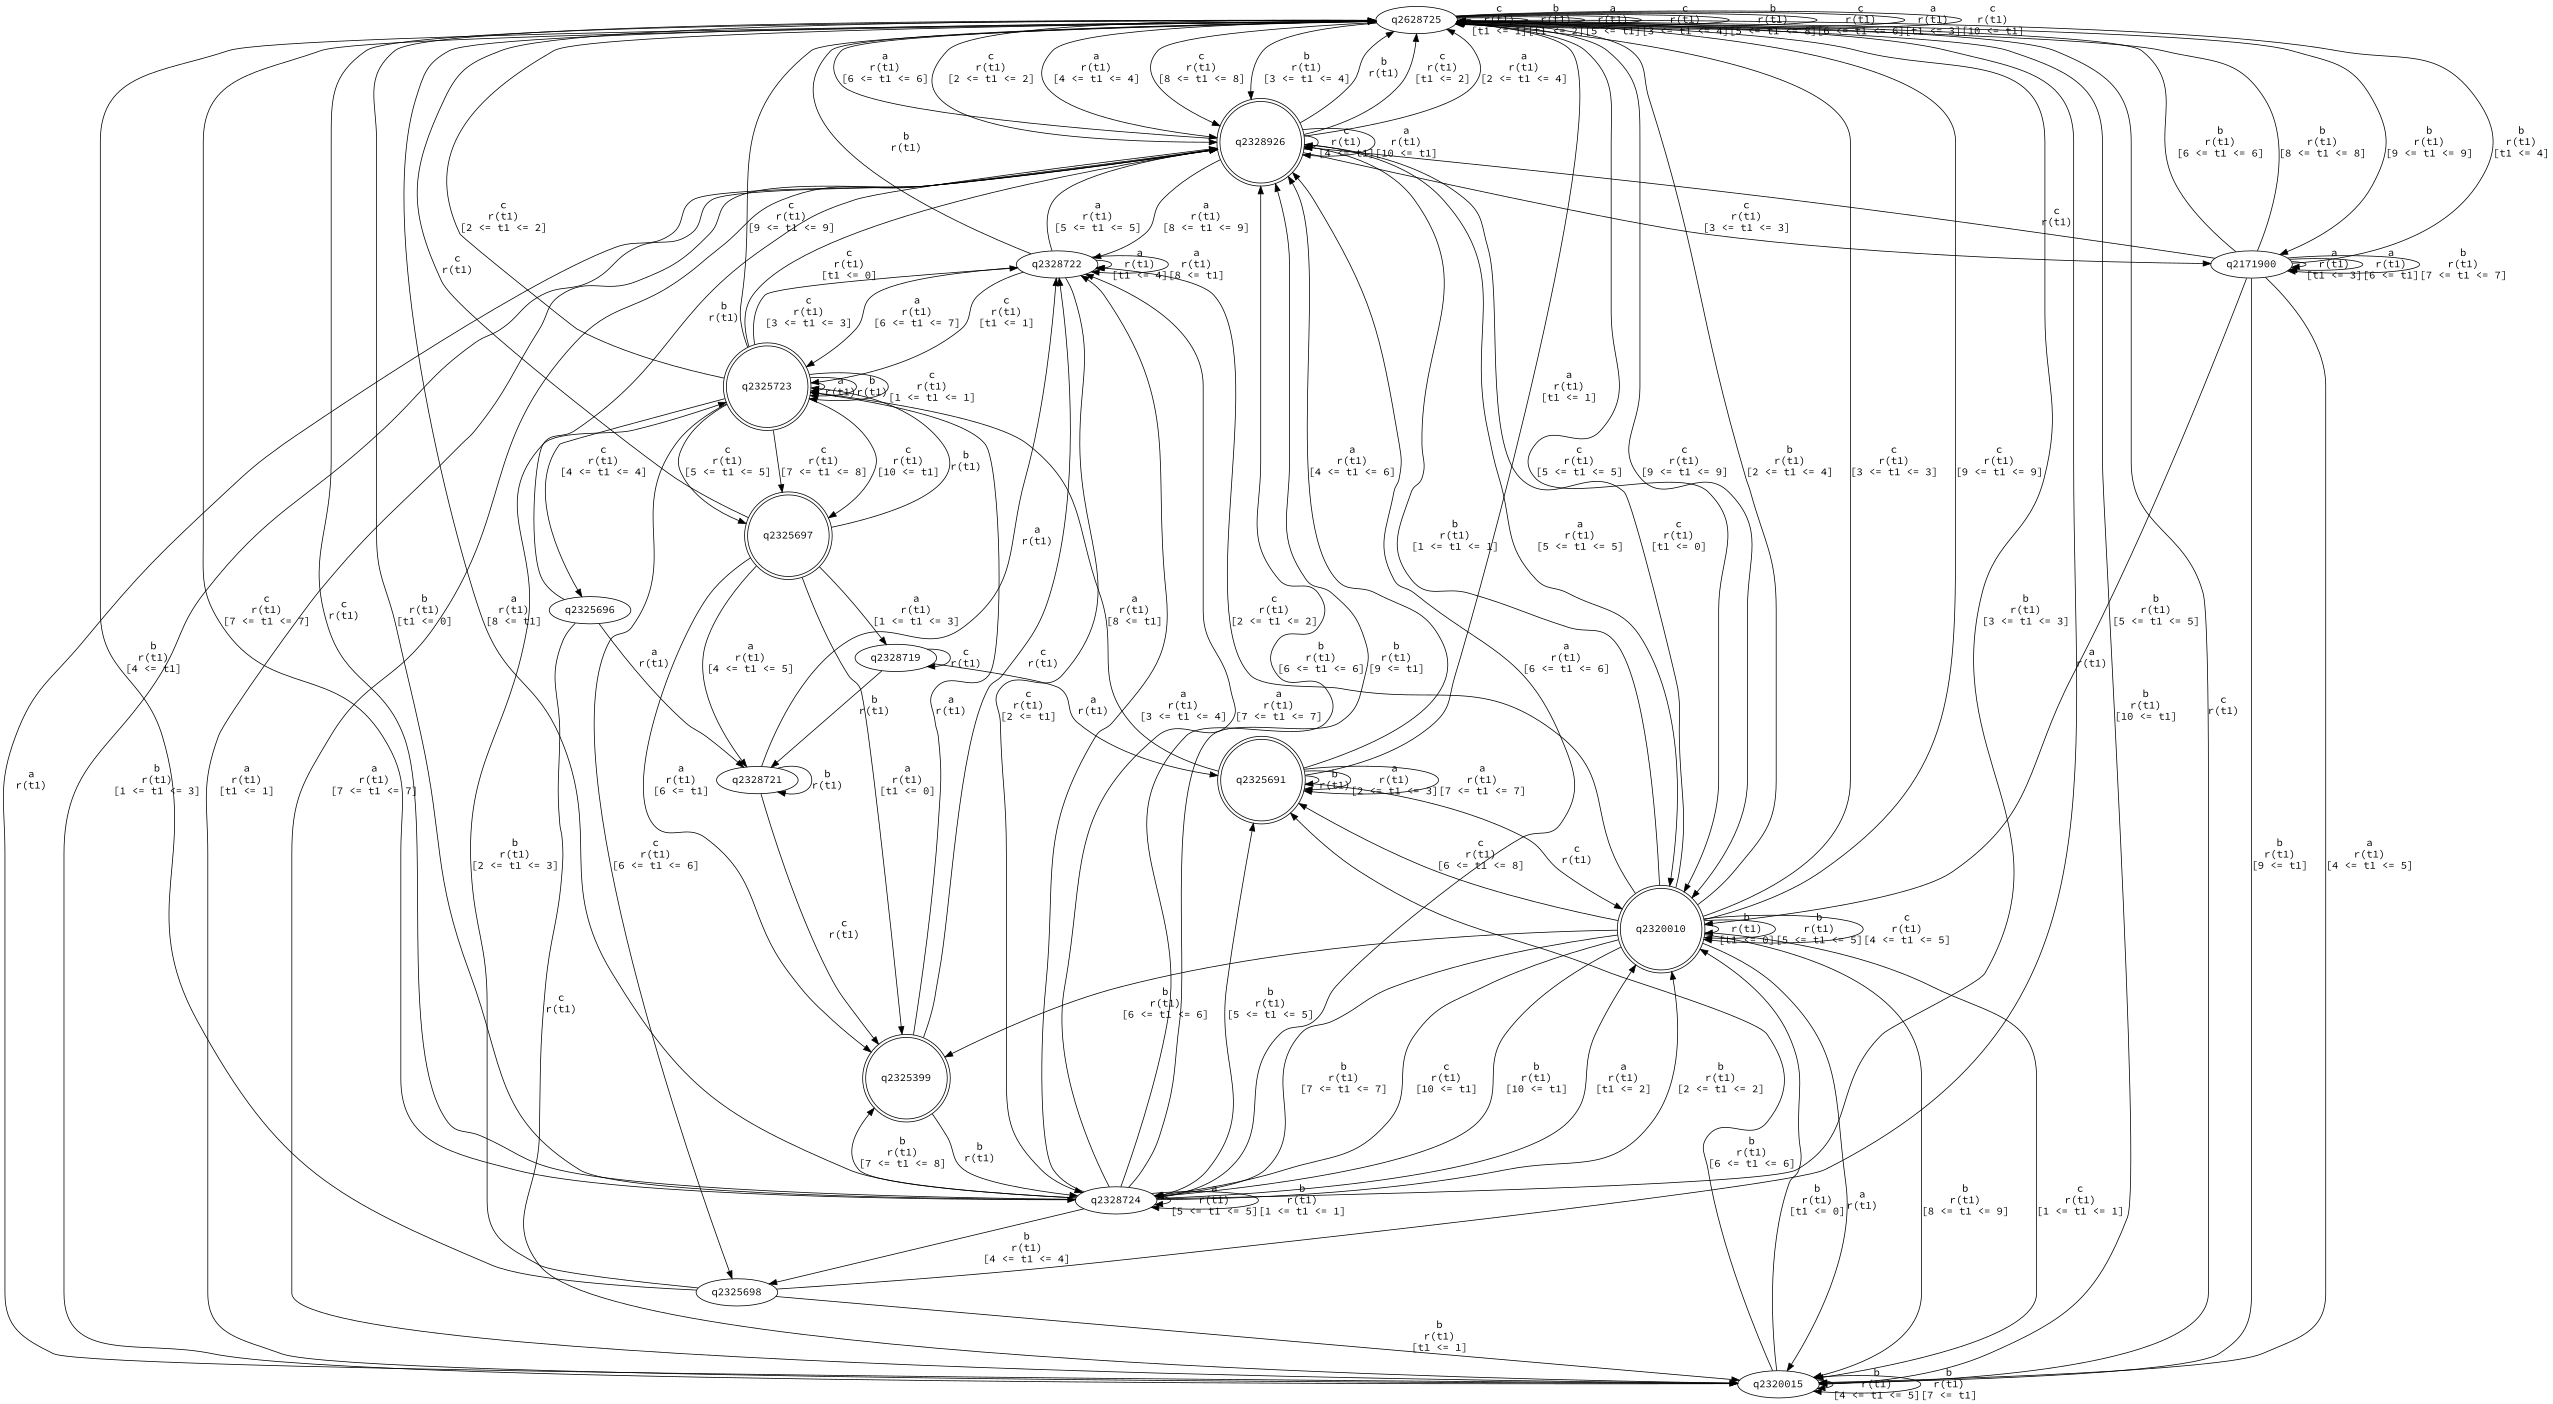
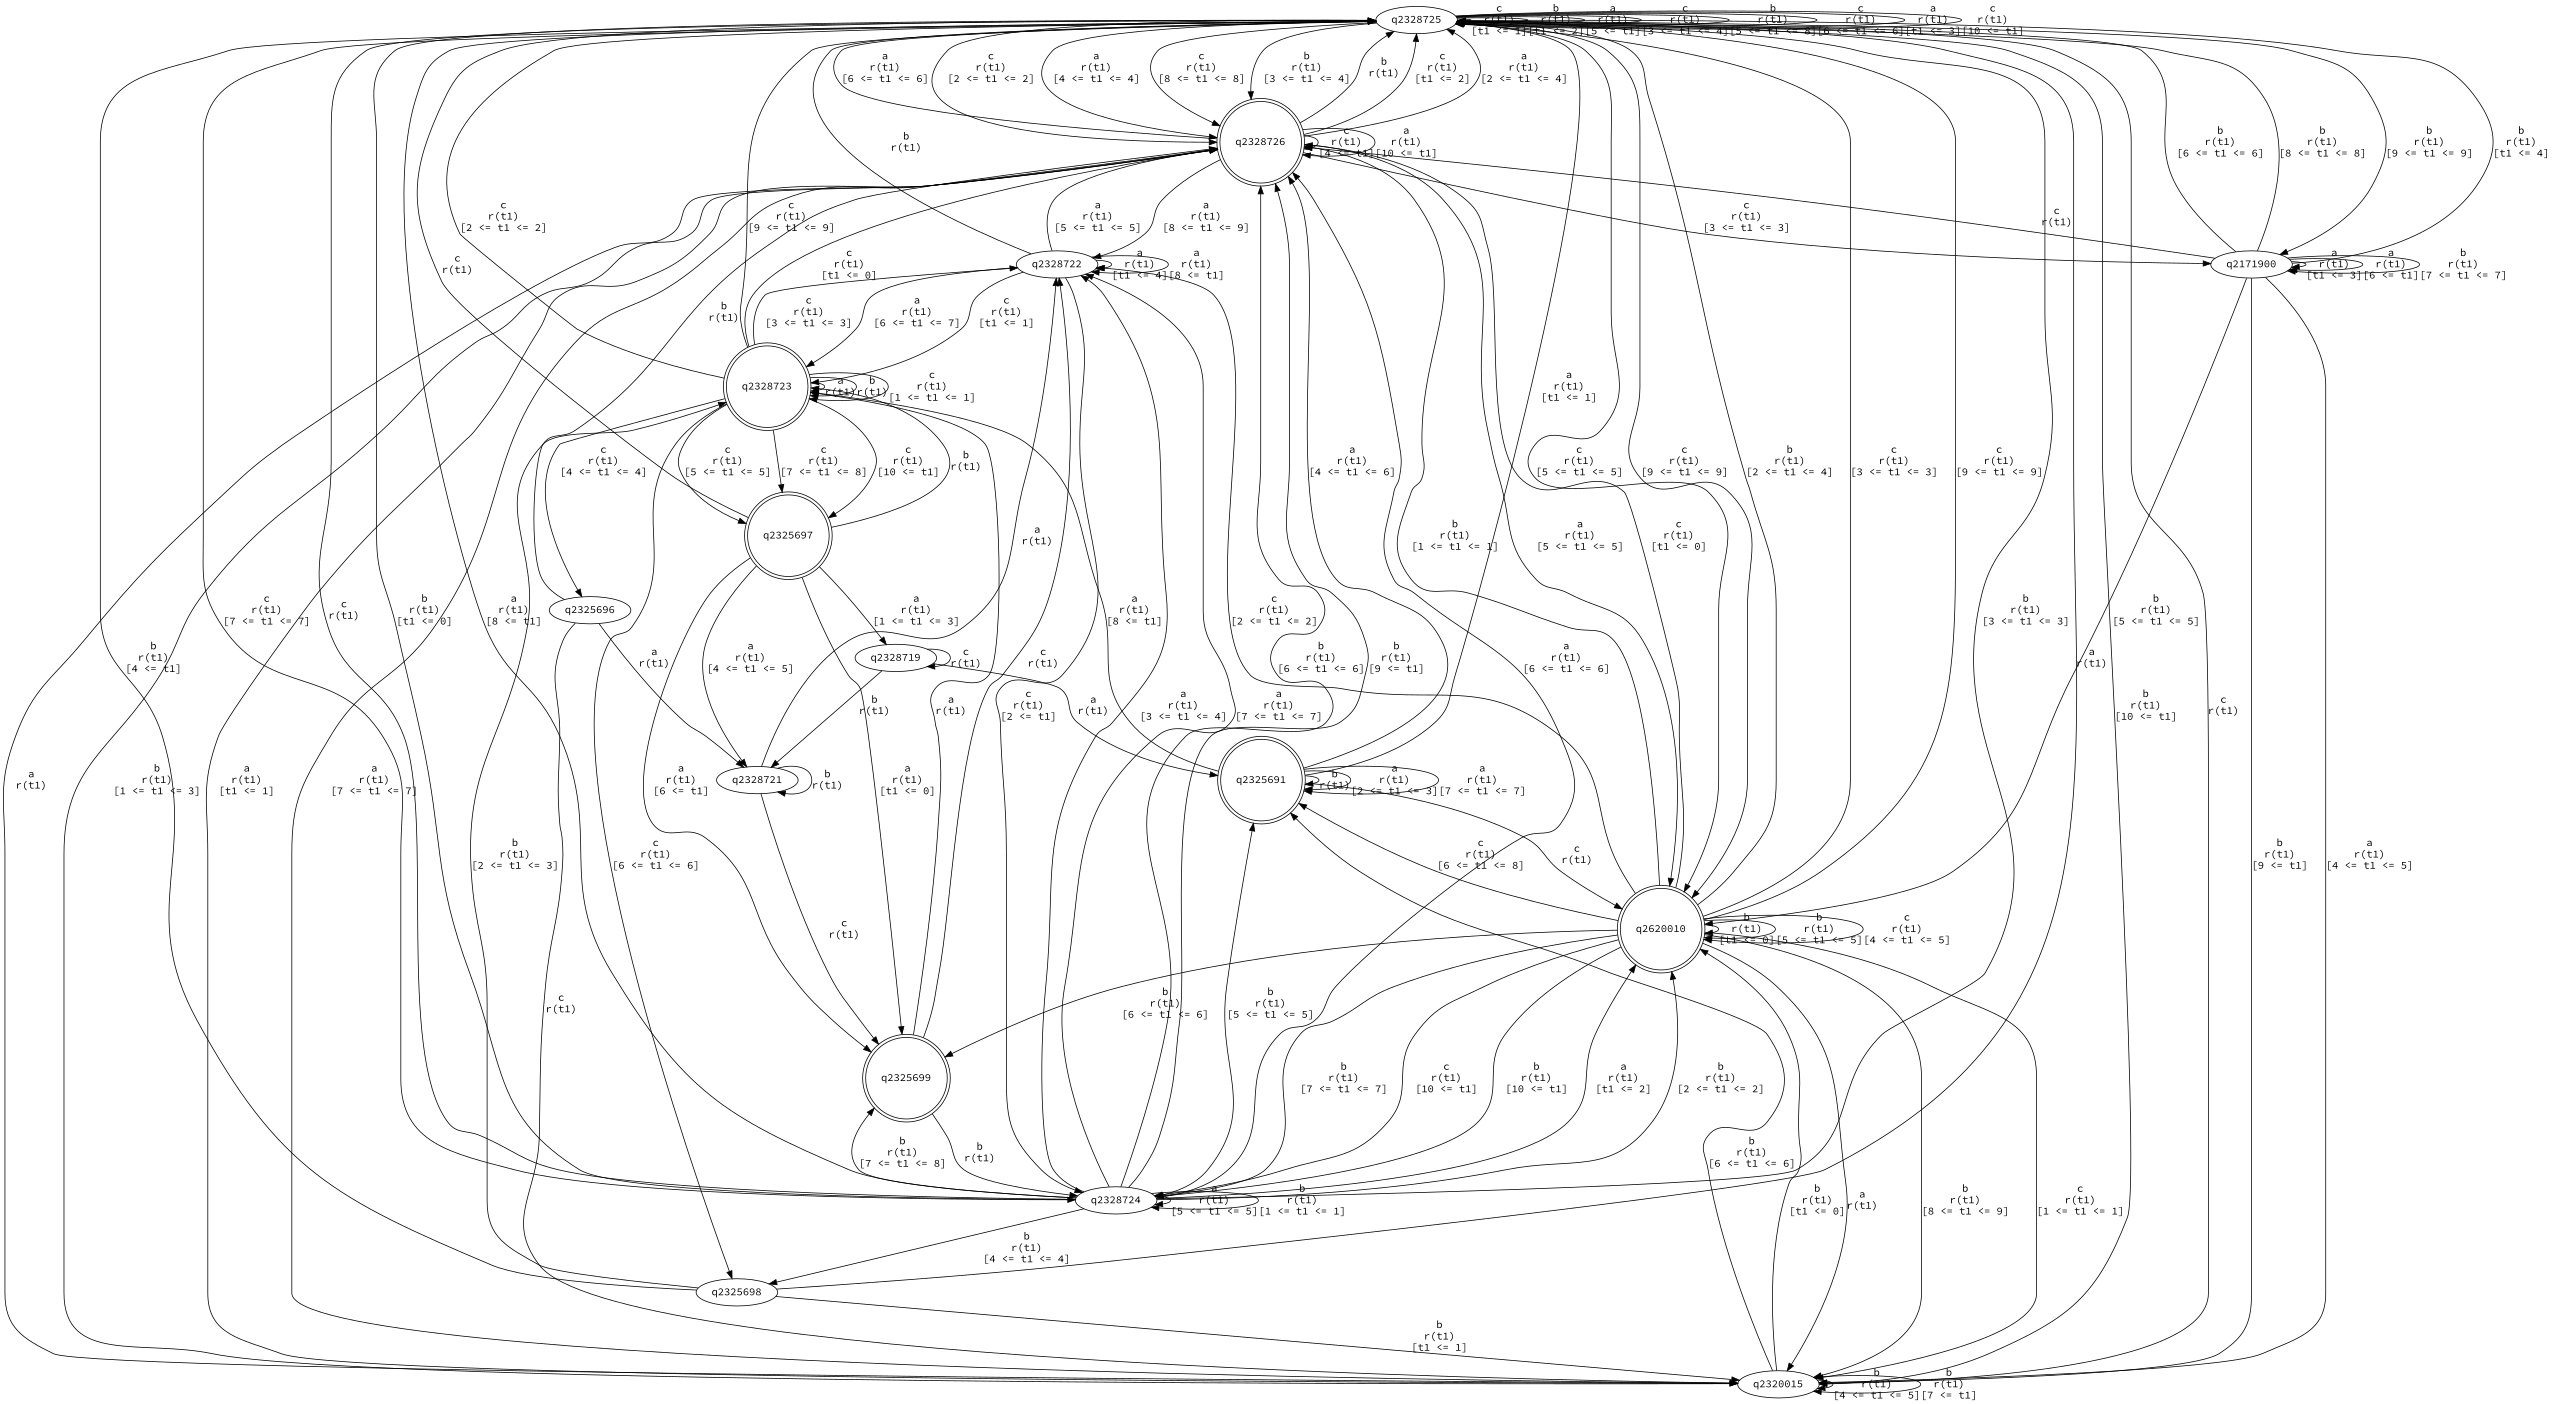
  digraph {
    fontname="Source Code Pro"
    node [fontname="Source Code Pro"]
    edge [fontname="Source Code Pro"]
-   n1 [label=q2628725]
-   n2 [label=q2328926 shape=doublecircle]
+   n1 [label=q2328725]
+   n2 [label=q2328726 shape=doublecircle]
    n3 [label=q2320015]
-   n4 [label=q2320010 shape=doublecircle]
+   n4 [label=q2620010 shape=doublecircle]
    n5 [label=q2328724]
    n6 [label=q2171900]
    n7 [label=q2328722]
    n8 [label=q2325691 shape=doublecircle]
-   n9 [label=q2325399 shape=doublecircle]
+   n9 [label=q2325699 shape=doublecircle]
    n10 [label=q2325698]
-   n11 [label=q2325723 shape=doublecircle]
+   n11 [label=q2328723 shape=doublecircle]
    n12 [label=q2325696]
    n13 [label=q2325697 shape=doublecircle]
    n14 [label=q2328721]
    n15 [label=q2328719]
    n1 -> n1 [label="c\nr(t1)\n[t1 <= 1]"]
    n1 -> n1 [label="b\nr(t1)\n[t1 <= 2]"]
    n1 -> n1 [label="a\nr(t1)\n[5 <= t1]"]
    n1 -> n1 [label="c\nr(t1)\n[3 <= t1 <= 4]"]
    n1 -> n1 [label="b\nr(t1)\n[5 <= t1 <= 8]"]
    n1 -> n1 [label="c\nr(t1)\n[6 <= t1 <= 6]"]
    n1 -> n1 [label="a\nr(t1)\n[t1 <= 3]"]
    n1 -> n1 [label="c\nr(t1)\n[10 <= t1]"]
    n1 -> n2 [label="c\nr(t1)\n[2 <= t1 <= 2]"]
    n1 -> n2 [label="a\nr(t1)\n[4 <= t1 <= 4]"]
    n1 -> n2 [label="c\nr(t1)\n[8 <= t1 <= 8]"]
    n1 -> n2 [label="b\nr(t1)\n[3 <= t1 <= 4]"]
    n1 -> n3 [label="b\nr(t1)\n[10 <= t1]"]
    n1 -> n4 [label="c\nr(t1)\n[5 <= t1 <= 5]"]
    n1 -> n4 [label="c\nr(t1)\n[9 <= t1 <= 9]"]
    n1 -> n5 [label="c\nr(t1)\n[7 <= t1 <= 7]"]
    n1 -> n6 [label="b\nr(t1)\n[9 <= t1 <= 9]"]
    n2 -> n1 [label="b\nr(t1)\n"]
    n2 -> n1 [label="c\nr(t1)\n[t1 <= 2]"]
    n2 -> n1 [label="a\nr(t1)\n[2 <= t1 <= 4]"]
    n2 -> n1 [label="a\nr(t1)\n[6 <= t1 <= 6]"]
    n2 -> n2 [label="c\nr(t1)\n[4 <= t1]"]
    n2 -> n2 [label="a\nr(t1)\n[10 <= t1]"]
    n2 -> n3 [label="a\nr(t1)\n[t1 <= 1]"]
    n2 -> n3 [label="a\nr(t1)\n[7 <= t1 <= 7]"]
    n2 -> n4 [label="a\nr(t1)\n[5 <= t1 <= 5]"]
    n2 -> n6 [label="c\nr(t1)\n[3 <= t1 <= 3]"]
    n2 -> n7 [label="a\nr(t1)\n[8 <= t1 <= 9]"]
    n3 -> n1 [label="c\nr(t1)\n"]
    n3 -> n2 [label="a\nr(t1)\n"]
    n3 -> n2 [label="b\nr(t1)\n[1 <= t1 <= 3]"]
    n3 -> n3 [label="b\nr(t1)\n[4 <= t1 <= 5]"]
    n3 -> n3 [label="b\nr(t1)\n[7 <= t1]"]
    n3 -> n4 [label="b\nr(t1)\n[t1 <= 0]"]
    n3 -> n8 [label="b\nr(t1)\n[6 <= t1 <= 6]"]
    n4 -> n1 [label="b\nr(t1)\n[2 <= t1 <= 4]"]
    n4 -> n1 [label="c\nr(t1)\n[3 <= t1 <= 3]"]
    n4 -> n1 [label="c\nr(t1)\n[9 <= t1 <= 9]"]
    n4 -> n2 [label="c\nr(t1)\n[t1 <= 0]"]
    n4 -> n2 [label="b\nr(t1)\n[1 <= t1 <= 1]"]
    n4 -> n3 [label="a\nr(t1)\n"]
    n4 -> n3 [label="c\nr(t1)\n[1 <= t1 <= 1]"]
    n4 -> n3 [label="b\nr(t1)\n[8 <= t1 <= 9]"]
    n4 -> n4 [label="b\nr(t1)\n[t1 <= 0]"]
    n4 -> n4 [label="b\nr(t1)\n[5 <= t1 <= 5]"]
    n4 -> n4 [label="c\nr(t1)\n[4 <= t1 <= 5]"]
    n4 -> n5 [label="b\nr(t1)\n[7 <= t1 <= 7]"]
    n4 -> n5 [label="c\nr(t1)\n[10 <= t1]"]
    n4 -> n5 [label="b\nr(t1)\n[10 <= t1]"]
    n4 -> n7 [label="c\nr(t1)\n[2 <= t1 <= 2]"]
    n4 -> n8 [label="c\nr(t1)\n[6 <= t1 <= 8]"]
    n4 -> n9 [label="b\nr(t1)\n[6 <= t1 <= 6]"]
    n5 -> n1 [label="c\nr(t1)\n"]
    n5 -> n1 [label="b\nr(t1)\n[t1 <= 0]"]
    n5 -> n1 [label="a\nr(t1)\n[8 <= t1]"]
    n5 -> n1 [label="b\nr(t1)\n[3 <= t1 <= 3]"]
    n5 -> n2 [label="a\nr(t1)\n[6 <= t1 <= 6]"]
    n5 -> n2 [label="b\nr(t1)\n[6 <= t1 <= 6]"]
    n5 -> n2 [label="b\nr(t1)\n[9 <= t1]"]
    n5 -> n4 [label="a\nr(t1)\n[t1 <= 2]"]
    n5 -> n4 [label="b\nr(t1)\n[2 <= t1 <= 2]"]
    n5 -> n5 [label="a\nr(t1)\n[5 <= t1 <= 5]"]
    n5 -> n5 [label="b\nr(t1)\n[1 <= t1 <= 1]"]
    n5 -> n7 [label="a\nr(t1)\n[3 <= t1 <= 4]"]
    n5 -> n7 [label="a\nr(t1)\n[7 <= t1 <= 7]"]
    n5 -> n8 [label="b\nr(t1)\n[5 <= t1 <= 5]"]
    n5 -> n9 [label="b\nr(t1)\n[7 <= t1 <= 8]"]
    n5 -> n10 [label="b\nr(t1)\n[4 <= t1 <= 4]"]
    n6 -> n1 [label="b\nr(t1)\n[t1 <= 4]"]
    n6 -> n1 [label="b\nr(t1)\n[6 <= t1 <= 6]"]
    n6 -> n1 [label="b\nr(t1)\n[8 <= t1 <= 8]"]
    n6 -> n2 [label="c\nr(t1)\n"]
    n6 -> n3 [label="a\nr(t1)\n[4 <= t1 <= 5]"]
    n6 -> n3 [label="b\nr(t1)\n[9 <= t1]"]
    n6 -> n4 [label="b\nr(t1)\n[5 <= t1 <= 5]"]
    n6 -> n6 [label="a\nr(t1)\n[t1 <= 3]"]
    n6 -> n6 [label="a\nr(t1)\n[6 <= t1]"]
    n6 -> n6 [label="b\nr(t1)\n[7 <= t1 <= 7]"]
    n7 -> n1 [label="b\nr(t1)\n"]
    n7 -> n2 [label="a\nr(t1)\n[5 <= t1 <= 5]"]
    n7 -> n5 [label="c\nr(t1)\n[2 <= t1]"]
    n7 -> n7 [label="a\nr(t1)\n[t1 <= 4]"]
    n7 -> n7 [label="a\nr(t1)\n[8 <= t1]"]
    n7 -> n11 [label="a\nr(t1)\n[6 <= t1 <= 7]"]
    n7 -> n11 [label="c\nr(t1)\n[t1 <= 1]"]
    n8 -> n1 [label="a\nr(t1)\n[t1 <= 1]"]
    n8 -> n2 [label="a\nr(t1)\n[4 <= t1 <= 6]"]
    n8 -> n4 [label="c\nr(t1)\n"]
    n8 -> n8 [label="b\nr(t1)\n"]
    n8 -> n8 [label="a\nr(t1)\n[2 <= t1 <= 3]"]
    n8 -> n8 [label="a\nr(t1)\n[7 <= t1 <= 7]"]
    n8 -> n11 [label="a\nr(t1)\n[8 <= t1]"]
    n9 -> n5 [label="b\nr(t1)\n"]
    n9 -> n7 [label="c\nr(t1)\n"]
    n9 -> n11 [label="a\nr(t1)\n"]
    n10 -> n1 [label="a\nr(t1)\n"]
    n10 -> n1 [label="b\nr(t1)\n[4 <= t1]"]
    n10 -> n3 [label="b\nr(t1)\n[t1 <= 1]"]
    n10 -> n11 [label="b\nr(t1)\n[2 <= t1 <= 3]"]
    n11 -> n1 [label="c\nr(t1)\n[2 <= t1 <= 2]"]
    n11 -> n1 [label="c\nr(t1)\n[9 <= t1 <= 9]"]
    n11 -> n2 [label="c\nr(t1)\n[t1 <= 0]"]
    n11 -> n7 [label="c\nr(t1)\n[3 <= t1 <= 3]"]
    n11 -> n10 [label="c\nr(t1)\n[6 <= t1 <= 6]"]
    n11 -> n11 [label="a\nr(t1)\n"]
    n11 -> n11 [label="b\nr(t1)\n"]
    n11 -> n11 [label="c\nr(t1)\n[1 <= t1 <= 1]"]
    n11 -> n12 [label="c\nr(t1)\n[4 <= t1 <= 4]"]
    n11 -> n13 [label="c\nr(t1)\n[5 <= t1 <= 5]"]
    n11 -> n13 [label="c\nr(t1)\n[7 <= t1 <= 8]"]
    n11 -> n13 [label="c\nr(t1)\n[10 <= t1]"]
    n12 -> n2 [label="b\nr(t1)\n"]
    n12 -> n3 [label="c\nr(t1)\n"]
    n12 -> n14 [label="a\nr(t1)\n"]
    n13 -> n1 [label="c\nr(t1)\n"]
    n13 -> n9 [label="a\nr(t1)\n[t1 <= 0]"]
    n13 -> n9 [label="a\nr(t1)\n[6 <= t1]"]
    n13 -> n11 [label="b\nr(t1)\n"]
    n13 -> n14 [label="a\nr(t1)\n[4 <= t1 <= 5]"]
    n13 -> n15 [label="a\nr(t1)\n[1 <= t1 <= 3]"]
    n14 -> n7 [label="a\nr(t1)\n"]
    n14 -> n9 [label="c\nr(t1)\n"]
    n14 -> n14 [label="b\nr(t1)\n"]
    n15 -> n8 [label="a\nr(t1)\n"]
    n15 -> n14 [label="b\nr(t1)\n"]
    n15 -> n15 [label="c\nr(t1)\n"]
  }
